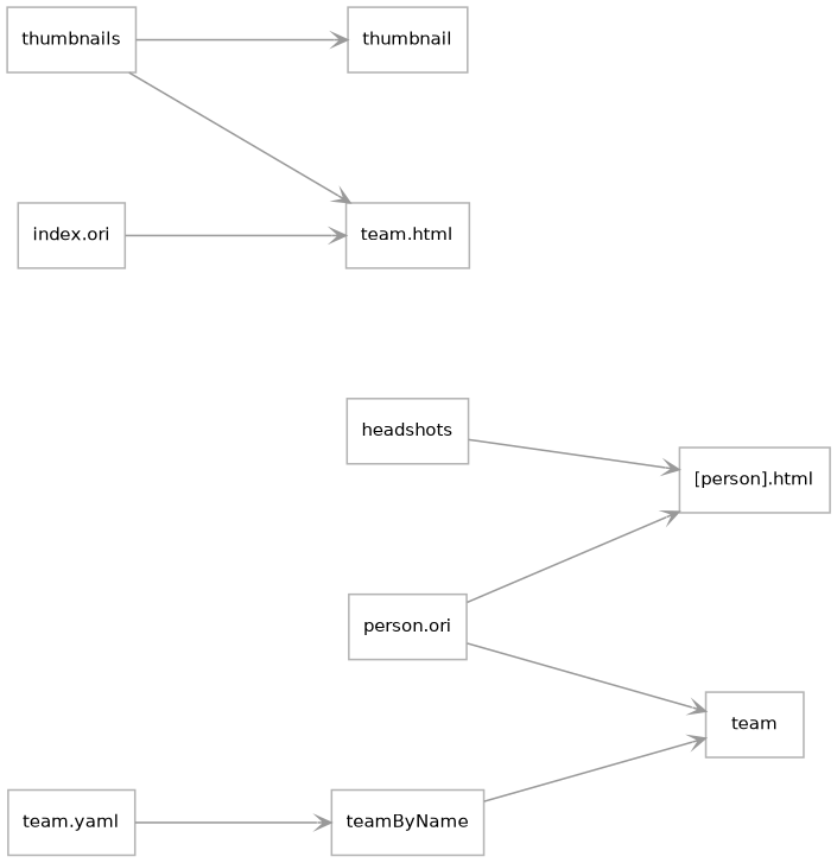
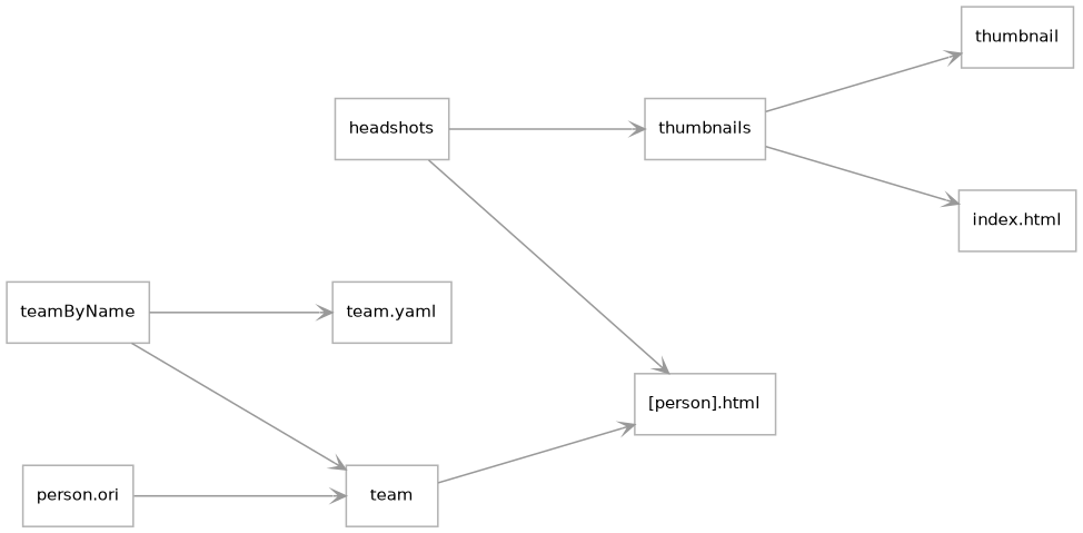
  digraph {
    nodesep=1
    rankdir=LR
    ranksep=1.5
    node [color=gray70 fillcolor=white fontname=Helvetica fontsize=10 nojustify=true shape=box style=filled]
    edge [arrowhead=vee arrowsize=0.75 color=gray60 fontname=Helvetica fontsize=10 labeldistance=5]
    headshots
    "[person].html"
    thumbnails
    thumbnail
-   "index.html" [label="team.html"]
-   "index.ori"
+   "index.html"
    "team.yaml"
    teamByName
    team
    "person.ori"
    headshots -> "[person].html"
+   headshots -> thumbnails
    thumbnails -> thumbnail
    thumbnails -> "index.html"
-   "index.ori" -> "index.html"
-   "team.yaml" -> teamByName
+   teamByName -> "team.yaml"
    teamByName -> team
-   "person.ori" -> "[person].html"
+   team -> "[person].html"
    "person.ori" -> team
  }
